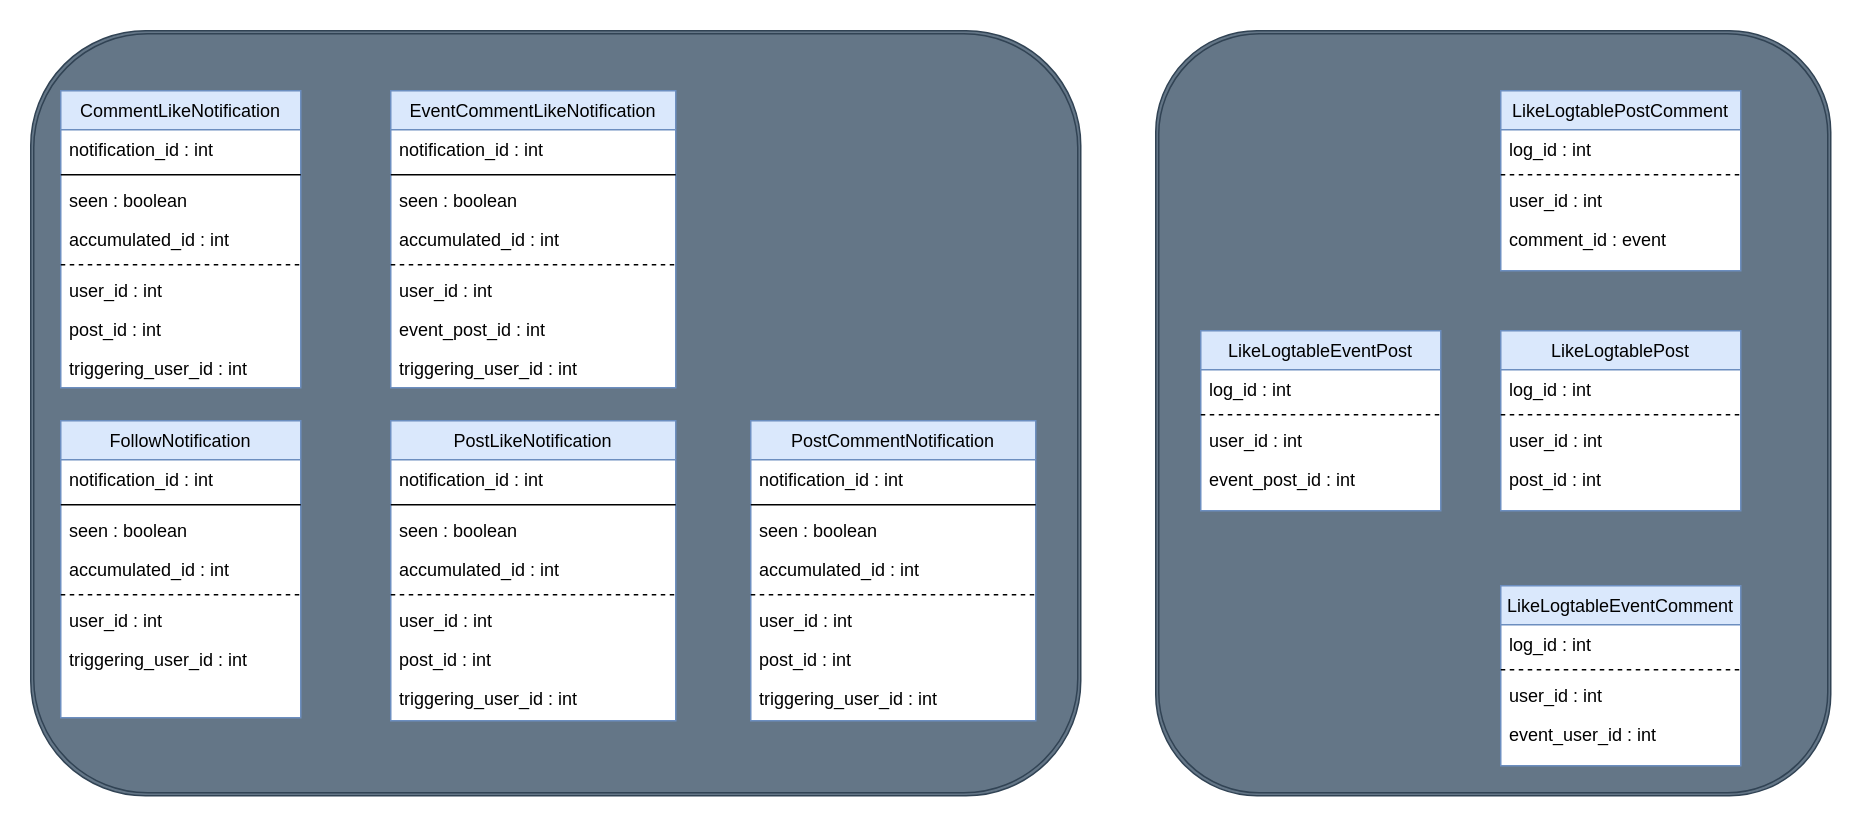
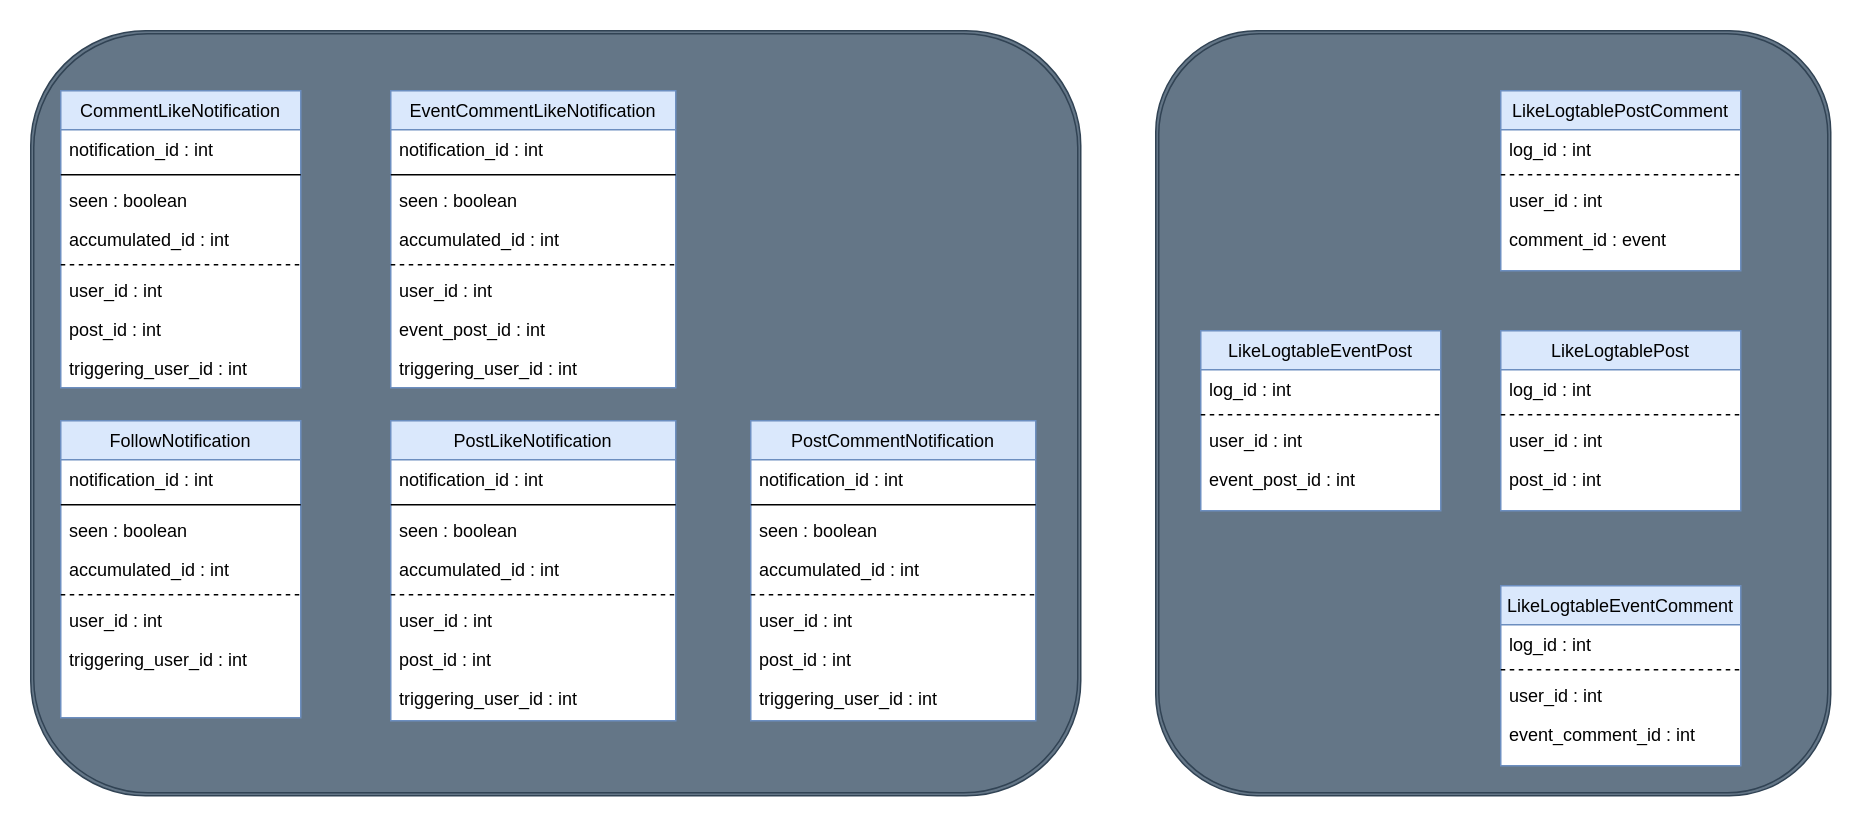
  <mxCell id="0" />
  <mxCell id="1" parent="0" />
  <mxCell id="2" value="" style="shape=ext;double=1;rounded=1;whiteSpace=wrap;html=1;fillColor=#647687;strokeColor=#314354;fontColor=#ffffff;" vertex="1" parent="1"><mxGeometry y="20" width="700" height="510" as="geometry" x="20" /></mxCell>
  <mxCell id="3" value="CommentLikeNotification" style="swimlane;fontStyle=0;align=center;verticalAlign=top;childLayout=stackLayout;horizontal=1;startSize=26;horizontalStack=0;resizeParent=1;resizeLast=0;collapsible=1;marginBottom=0;rounded=0;shadow=0;strokeWidth=1;fillColor=#dae8fc;strokeColor=#6c8ebf;swimlaneFillColor=default;" parent="1" vertex="1"><mxGeometry x="40" y="60" width="160" height="198" as="geometry"><mxRectangle x="130" y="380" width="160" height="26" as="alternateBounds" /></mxGeometry></mxCell>
  <mxCell id="4" value="notification_id : int" style="text;align=left;verticalAlign=top;spacingLeft=4;spacingRight=4;overflow=hidden;rotatable=0;points=[[0,0.5],[1,0.5]];portConstraint=eastwest;" parent="3" vertex="1"><mxGeometry y="26" width="160" height="26" as="geometry" /></mxCell>
  <mxCell id="5" value="" style="line;html=1;strokeWidth=1;align=left;verticalAlign=middle;spacingTop=-1;spacingLeft=3;spacingRight=3;rotatable=0;labelPosition=right;points=[];portConstraint=eastwest;" vertex="1" parent="3"><mxGeometry y="52" width="160" height="8" as="geometry" /></mxCell>
  <mxCell id="6" value="seen : boolean" style="text;align=left;verticalAlign=top;spacingLeft=4;spacingRight=4;overflow=hidden;rotatable=0;points=[[0,0.5],[1,0.5]];portConstraint=eastwest;rounded=0;shadow=0;html=0;" vertex="1" parent="3"><mxGeometry y="60" width="160" height="26" as="geometry" /></mxCell>
  <mxCell id="7" value="accumulated_id : int" style="text;align=left;verticalAlign=top;spacingLeft=4;spacingRight=4;overflow=hidden;rotatable=0;points=[[0,0.5],[1,0.5]];portConstraint=eastwest;rounded=0;shadow=0;html=0;" vertex="1" parent="3"><mxGeometry y="86" width="160" height="26" as="geometry" /></mxCell>
  <mxCell id="8" value="" style="line;html=1;strokeWidth=1;align=left;verticalAlign=middle;spacingTop=-1;spacingLeft=3;spacingRight=3;rotatable=0;labelPosition=right;points=[];portConstraint=eastwest;dashed=1;" parent="3" vertex="1"><mxGeometry y="112" width="160" height="8" as="geometry" /></mxCell>
  <mxCell id="9" value="user_id : int" style="text;align=left;verticalAlign=top;spacingLeft=4;spacingRight=4;overflow=hidden;rotatable=0;points=[[0,0.5],[1,0.5]];portConstraint=eastwest;rounded=0;shadow=0;html=0;" parent="3" vertex="1"><mxGeometry y="120" width="160" height="26" as="geometry" /></mxCell>
  <mxCell id="10" value="post_id : int" style="text;align=left;verticalAlign=top;spacingLeft=4;spacingRight=4;overflow=hidden;rotatable=0;points=[[0,0.5],[1,0.5]];portConstraint=eastwest;rounded=0;shadow=0;html=0;" vertex="1" parent="3"><mxGeometry y="146" width="160" height="26" as="geometry" /></mxCell>
  <mxCell id="11" value="triggering_user_id : int" style="text;align=left;verticalAlign=top;spacingLeft=4;spacingRight=4;overflow=hidden;rotatable=0;points=[[0,0.5],[1,0.5]];portConstraint=eastwest;rounded=0;shadow=0;html=0;" vertex="1" parent="3"><mxGeometry y="172" width="160" height="26" as="geometry" /></mxCell>
  <mxCell id="12" value="EventCommentLikeNotification" style="swimlane;fontStyle=0;align=center;verticalAlign=top;childLayout=stackLayout;horizontal=1;startSize=26;horizontalStack=0;resizeParent=1;resizeLast=0;collapsible=1;marginBottom=0;rounded=0;shadow=0;strokeWidth=1;fillColor=#dae8fc;strokeColor=#6c8ebf;swimlaneFillColor=default;" vertex="1" parent="1"><mxGeometry x="260" y="60" width="190" height="198" as="geometry"><mxRectangle x="130" y="380" width="160" height="26" as="alternateBounds" /></mxGeometry></mxCell>
  <mxCell id="13" value="notification_id : int" style="text;align=left;verticalAlign=top;spacingLeft=4;spacingRight=4;overflow=hidden;rotatable=0;points=[[0,0.5],[1,0.5]];portConstraint=eastwest;" vertex="1" parent="12"><mxGeometry y="26" width="190" height="26" as="geometry" /></mxCell>
  <mxCell id="14" value="" style="line;html=1;strokeWidth=1;align=left;verticalAlign=middle;spacingTop=-1;spacingLeft=3;spacingRight=3;rotatable=0;labelPosition=right;points=[];portConstraint=eastwest;" vertex="1" parent="12"><mxGeometry y="52" width="190" height="8" as="geometry" /></mxCell>
  <mxCell id="15" value="seen : boolean" style="text;align=left;verticalAlign=top;spacingLeft=4;spacingRight=4;overflow=hidden;rotatable=0;points=[[0,0.5],[1,0.5]];portConstraint=eastwest;rounded=0;shadow=0;html=0;" vertex="1" parent="12"><mxGeometry y="60" width="190" height="26" as="geometry" /></mxCell>
  <mxCell id="16" value="accumulated_id : int" style="text;align=left;verticalAlign=top;spacingLeft=4;spacingRight=4;overflow=hidden;rotatable=0;points=[[0,0.5],[1,0.5]];portConstraint=eastwest;rounded=0;shadow=0;html=0;" vertex="1" parent="12"><mxGeometry y="86" width="190" height="26" as="geometry" /></mxCell>
  <mxCell id="17" value="" style="line;html=1;strokeWidth=1;align=left;verticalAlign=middle;spacingTop=-1;spacingLeft=3;spacingRight=3;rotatable=0;labelPosition=right;points=[];portConstraint=eastwest;dashed=1;" vertex="1" parent="12"><mxGeometry y="112" width="190" height="8" as="geometry" /></mxCell>
  <mxCell id="18" value="user_id : int" style="text;align=left;verticalAlign=top;spacingLeft=4;spacingRight=4;overflow=hidden;rotatable=0;points=[[0,0.5],[1,0.5]];portConstraint=eastwest;rounded=0;shadow=0;html=0;" vertex="1" parent="12"><mxGeometry y="120" width="190" height="26" as="geometry" /></mxCell>
  <mxCell id="19" value="event_post_id : int" style="text;align=left;verticalAlign=top;spacingLeft=4;spacingRight=4;overflow=hidden;rotatable=0;points=[[0,0.5],[1,0.5]];portConstraint=eastwest;rounded=0;shadow=0;html=0;" vertex="1" parent="12"><mxGeometry y="146" width="190" height="26" as="geometry" /></mxCell>
  <mxCell id="20" value="triggering_user_id : int" style="text;align=left;verticalAlign=top;spacingLeft=4;spacingRight=4;overflow=hidden;rotatable=0;points=[[0,0.5],[1,0.5]];portConstraint=eastwest;rounded=0;shadow=0;html=0;" vertex="1" parent="12"><mxGeometry y="172" width="190" height="26" as="geometry" /></mxCell>
  <mxCell id="21" value="FollowNotification" style="swimlane;fontStyle=0;align=center;verticalAlign=top;childLayout=stackLayout;horizontal=1;startSize=26;horizontalStack=0;resizeParent=1;resizeLast=0;collapsible=1;marginBottom=0;rounded=0;shadow=0;strokeWidth=1;fillColor=#dae8fc;strokeColor=#6c8ebf;swimlaneFillColor=default;" vertex="1" parent="1"><mxGeometry x="40" y="280" width="160" height="198" as="geometry"><mxRectangle x="130" y="380" width="160" height="26" as="alternateBounds" /></mxGeometry></mxCell>
  <mxCell id="22" value="notification_id : int" style="text;align=left;verticalAlign=top;spacingLeft=4;spacingRight=4;overflow=hidden;rotatable=0;points=[[0,0.5],[1,0.5]];portConstraint=eastwest;" vertex="1" parent="21"><mxGeometry y="26" width="160" height="26" as="geometry" /></mxCell>
  <mxCell id="23" value="" style="line;html=1;strokeWidth=1;align=left;verticalAlign=middle;spacingTop=-1;spacingLeft=3;spacingRight=3;rotatable=0;labelPosition=right;points=[];portConstraint=eastwest;" vertex="1" parent="21"><mxGeometry y="52" width="160" height="8" as="geometry" /></mxCell>
  <mxCell id="24" value="seen : boolean" style="text;align=left;verticalAlign=top;spacingLeft=4;spacingRight=4;overflow=hidden;rotatable=0;points=[[0,0.5],[1,0.5]];portConstraint=eastwest;rounded=0;shadow=0;html=0;" vertex="1" parent="21"><mxGeometry y="60" width="160" height="26" as="geometry" /></mxCell>
  <mxCell id="25" value="accumulated_id : int" style="text;align=left;verticalAlign=top;spacingLeft=4;spacingRight=4;overflow=hidden;rotatable=0;points=[[0,0.5],[1,0.5]];portConstraint=eastwest;rounded=0;shadow=0;html=0;" vertex="1" parent="21"><mxGeometry y="86" width="160" height="26" as="geometry" /></mxCell>
  <mxCell id="26" value="" style="line;html=1;strokeWidth=1;align=left;verticalAlign=middle;spacingTop=-1;spacingLeft=3;spacingRight=3;rotatable=0;labelPosition=right;points=[];portConstraint=eastwest;dashed=1;" vertex="1" parent="21"><mxGeometry y="112" width="160" height="8" as="geometry" /></mxCell>
  <mxCell id="27" value="user_id : int" style="text;align=left;verticalAlign=top;spacingLeft=4;spacingRight=4;overflow=hidden;rotatable=0;points=[[0,0.5],[1,0.5]];portConstraint=eastwest;rounded=0;shadow=0;html=0;" vertex="1" parent="21"><mxGeometry y="120" width="160" height="26" as="geometry" /></mxCell>
  <mxCell id="28" value="triggering_user_id : int" style="text;align=left;verticalAlign=top;spacingLeft=4;spacingRight=4;overflow=hidden;rotatable=0;points=[[0,0.5],[1,0.5]];portConstraint=eastwest;rounded=0;shadow=0;html=0;" vertex="1" parent="21"><mxGeometry y="146" width="160" height="26" as="geometry" /></mxCell>
  <mxCell id="29" value="PostLikeNotification" style="swimlane;fontStyle=0;align=center;verticalAlign=top;childLayout=stackLayout;horizontal=1;startSize=26;horizontalStack=0;resizeParent=1;resizeLast=0;collapsible=1;marginBottom=0;rounded=0;shadow=0;strokeWidth=1;fillColor=#dae8fc;strokeColor=#6c8ebf;swimlaneFillColor=default;" vertex="1" parent="1"><mxGeometry x="260" y="280" width="190" height="200" as="geometry"><mxRectangle x="130" y="380" width="160" height="26" as="alternateBounds" /></mxGeometry></mxCell>
  <mxCell id="30" value="notification_id : int" style="text;align=left;verticalAlign=top;spacingLeft=4;spacingRight=4;overflow=hidden;rotatable=0;points=[[0,0.5],[1,0.5]];portConstraint=eastwest;" vertex="1" parent="29"><mxGeometry y="26" width="190" height="26" as="geometry" /></mxCell>
  <mxCell id="31" value="" style="line;html=1;strokeWidth=1;align=left;verticalAlign=middle;spacingTop=-1;spacingLeft=3;spacingRight=3;rotatable=0;labelPosition=right;points=[];portConstraint=eastwest;" vertex="1" parent="29"><mxGeometry y="52" width="190" height="8" as="geometry" /></mxCell>
  <mxCell id="32" value="seen : boolean" style="text;align=left;verticalAlign=top;spacingLeft=4;spacingRight=4;overflow=hidden;rotatable=0;points=[[0,0.5],[1,0.5]];portConstraint=eastwest;rounded=0;shadow=0;html=0;" vertex="1" parent="29"><mxGeometry y="60" width="190" height="26" as="geometry" /></mxCell>
  <mxCell id="33" value="accumulated_id : int" style="text;align=left;verticalAlign=top;spacingLeft=4;spacingRight=4;overflow=hidden;rotatable=0;points=[[0,0.5],[1,0.5]];portConstraint=eastwest;rounded=0;shadow=0;html=0;" vertex="1" parent="29"><mxGeometry y="86" width="190" height="26" as="geometry" /></mxCell>
  <mxCell id="34" value="" style="line;html=1;strokeWidth=1;align=left;verticalAlign=middle;spacingTop=-1;spacingLeft=3;spacingRight=3;rotatable=0;labelPosition=right;points=[];portConstraint=eastwest;dashed=1;" vertex="1" parent="29"><mxGeometry y="112" width="190" height="8" as="geometry" /></mxCell>
  <mxCell id="35" value="user_id : int" style="text;align=left;verticalAlign=top;spacingLeft=4;spacingRight=4;overflow=hidden;rotatable=0;points=[[0,0.5],[1,0.5]];portConstraint=eastwest;rounded=0;shadow=0;html=0;" vertex="1" parent="29"><mxGeometry y="120" width="190" height="26" as="geometry" /></mxCell>
  <mxCell id="36" value="post_id : int" style="text;align=left;verticalAlign=top;spacingLeft=4;spacingRight=4;overflow=hidden;rotatable=0;points=[[0,0.5],[1,0.5]];portConstraint=eastwest;rounded=0;shadow=0;html=0;" vertex="1" parent="29"><mxGeometry y="146" width="190" height="26" as="geometry" /></mxCell>
  <mxCell id="37" value="triggering_user_id : int" style="text;align=left;verticalAlign=top;spacingLeft=4;spacingRight=4;overflow=hidden;rotatable=0;points=[[0,0.5],[1,0.5]];portConstraint=eastwest;rounded=0;shadow=0;html=0;" vertex="1" parent="29"><mxGeometry y="172" width="190" height="26" as="geometry" /></mxCell>
  <mxCell id="38" value="PostCommentNotification" style="swimlane;fontStyle=0;align=center;verticalAlign=top;childLayout=stackLayout;horizontal=1;startSize=26;horizontalStack=0;resizeParent=1;resizeLast=0;collapsible=1;marginBottom=0;rounded=0;shadow=0;strokeWidth=1;fillColor=#dae8fc;strokeColor=#6c8ebf;swimlaneFillColor=default;" vertex="1" parent="1"><mxGeometry x="500" y="280" width="190" height="200" as="geometry"><mxRectangle x="130" y="380" width="160" height="26" as="alternateBounds" /></mxGeometry></mxCell>
  <mxCell id="39" value="notification_id : int" style="text;align=left;verticalAlign=top;spacingLeft=4;spacingRight=4;overflow=hidden;rotatable=0;points=[[0,0.5],[1,0.5]];portConstraint=eastwest;" vertex="1" parent="38"><mxGeometry y="26" width="190" height="26" as="geometry" /></mxCell>
  <mxCell id="40" value="" style="line;html=1;strokeWidth=1;align=left;verticalAlign=middle;spacingTop=-1;spacingLeft=3;spacingRight=3;rotatable=0;labelPosition=right;points=[];portConstraint=eastwest;" vertex="1" parent="38"><mxGeometry y="52" width="190" height="8" as="geometry" /></mxCell>
  <mxCell id="41" value="seen : boolean" style="text;align=left;verticalAlign=top;spacingLeft=4;spacingRight=4;overflow=hidden;rotatable=0;points=[[0,0.5],[1,0.5]];portConstraint=eastwest;rounded=0;shadow=0;html=0;" vertex="1" parent="38"><mxGeometry y="60" width="190" height="26" as="geometry" /></mxCell>
  <mxCell id="42" value="accumulated_id : int" style="text;align=left;verticalAlign=top;spacingLeft=4;spacingRight=4;overflow=hidden;rotatable=0;points=[[0,0.5],[1,0.5]];portConstraint=eastwest;rounded=0;shadow=0;html=0;" vertex="1" parent="38"><mxGeometry y="86" width="190" height="26" as="geometry" /></mxCell>
  <mxCell id="43" value="" style="line;html=1;strokeWidth=1;align=left;verticalAlign=middle;spacingTop=-1;spacingLeft=3;spacingRight=3;rotatable=0;labelPosition=right;points=[];portConstraint=eastwest;dashed=1;" vertex="1" parent="38"><mxGeometry y="112" width="190" height="8" as="geometry" /></mxCell>
  <mxCell id="44" value="user_id : int" style="text;align=left;verticalAlign=top;spacingLeft=4;spacingRight=4;overflow=hidden;rotatable=0;points=[[0,0.5],[1,0.5]];portConstraint=eastwest;rounded=0;shadow=0;html=0;" vertex="1" parent="38"><mxGeometry y="120" width="190" height="26" as="geometry" /></mxCell>
  <mxCell id="45" value="post_id : int" style="text;align=left;verticalAlign=top;spacingLeft=4;spacingRight=4;overflow=hidden;rotatable=0;points=[[0,0.5],[1,0.5]];portConstraint=eastwest;rounded=0;shadow=0;html=0;" vertex="1" parent="38"><mxGeometry y="146" width="190" height="26" as="geometry" /></mxCell>
  <mxCell id="46" value="triggering_user_id : int" style="text;align=left;verticalAlign=top;spacingLeft=4;spacingRight=4;overflow=hidden;rotatable=0;points=[[0,0.5],[1,0.5]];portConstraint=eastwest;rounded=0;shadow=0;html=0;" vertex="1" parent="38"><mxGeometry y="172" width="190" height="26" as="geometry" /></mxCell>
  <mxCell id="47" value="" style="shape=ext;double=1;rounded=1;whiteSpace=wrap;html=1;fillColor=#647687;fontColor=#ffffff;strokeColor=#314354;" vertex="1" parent="1"><mxGeometry x="770" y="20" width="450" height="510" as="geometry" /></mxCell>
  <mxCell id="48" value="LikeLogtablePostComment" style="swimlane;fontStyle=0;align=center;verticalAlign=top;childLayout=stackLayout;horizontal=1;startSize=26;horizontalStack=0;resizeParent=1;resizeLast=0;collapsible=1;marginBottom=0;rounded=0;shadow=0;strokeWidth=1;fillColor=#dae8fc;strokeColor=#6c8ebf;swimlaneFillColor=default;" vertex="1" parent="1"><mxGeometry x="1000" y="60" width="160" height="120" as="geometry"><mxRectangle x="130" y="380" width="160" height="26" as="alternateBounds" /></mxGeometry></mxCell>
  <mxCell id="49" value="log_id : int" style="text;align=left;verticalAlign=top;spacingLeft=4;spacingRight=4;overflow=hidden;rotatable=0;points=[[0,0.5],[1,0.5]];portConstraint=eastwest;" vertex="1" parent="48"><mxGeometry y="26" width="160" height="26" as="geometry" /></mxCell>
  <mxCell id="50" value="" style="line;html=1;strokeWidth=1;align=left;verticalAlign=middle;spacingTop=-1;spacingLeft=3;spacingRight=3;rotatable=0;labelPosition=right;points=[];portConstraint=eastwest;dashed=1;" vertex="1" parent="48"><mxGeometry y="52" width="160" height="8" as="geometry" /></mxCell>
  <mxCell id="51" value="user_id : int" style="text;align=left;verticalAlign=top;spacingLeft=4;spacingRight=4;overflow=hidden;rotatable=0;points=[[0,0.5],[1,0.5]];portConstraint=eastwest;rounded=0;shadow=0;html=0;" vertex="1" parent="48"><mxGeometry y="60" width="160" height="26" as="geometry" /></mxCell>
  <mxCell id="52" value="comment_id : event" style="text;align=left;verticalAlign=top;spacingLeft=4;spacingRight=4;overflow=hidden;rotatable=0;points=[[0,0.5],[1,0.5]];portConstraint=eastwest;rounded=0;shadow=0;html=0;" vertex="1" parent="48"><mxGeometry y="86" width="160" height="26" as="geometry" /></mxCell>
  <mxCell id="53" value="LikeLogtableEventPost" style="swimlane;fontStyle=0;align=center;verticalAlign=top;childLayout=stackLayout;horizontal=1;startSize=26;horizontalStack=0;resizeParent=1;resizeLast=0;collapsible=1;marginBottom=0;rounded=0;shadow=0;strokeWidth=1;fillColor=#dae8fc;strokeColor=#6c8ebf;swimlaneFillColor=default;" vertex="1" parent="1"><mxGeometry x="800" y="220" width="160" height="120" as="geometry"><mxRectangle x="130" y="380" width="160" height="26" as="alternateBounds" /></mxGeometry></mxCell>
  <mxCell id="54" value="log_id : int" style="text;align=left;verticalAlign=top;spacingLeft=4;spacingRight=4;overflow=hidden;rotatable=0;points=[[0,0.5],[1,0.5]];portConstraint=eastwest;" vertex="1" parent="53"><mxGeometry y="26" width="160" height="26" as="geometry" /></mxCell>
  <mxCell id="55" value="" style="line;html=1;strokeWidth=1;align=left;verticalAlign=middle;spacingTop=-1;spacingLeft=3;spacingRight=3;rotatable=0;labelPosition=right;points=[];portConstraint=eastwest;dashed=1;" vertex="1" parent="53"><mxGeometry y="52" width="160" height="8" as="geometry" /></mxCell>
  <mxCell id="56" value="user_id : int" style="text;align=left;verticalAlign=top;spacingLeft=4;spacingRight=4;overflow=hidden;rotatable=0;points=[[0,0.5],[1,0.5]];portConstraint=eastwest;rounded=0;shadow=0;html=0;" vertex="1" parent="53"><mxGeometry y="60" width="160" height="26" as="geometry" /></mxCell>
  <mxCell id="57" value="event_post_id : int" style="text;align=left;verticalAlign=top;spacingLeft=4;spacingRight=4;overflow=hidden;rotatable=0;points=[[0,0.5],[1,0.5]];portConstraint=eastwest;rounded=0;shadow=0;html=0;" vertex="1" parent="53"><mxGeometry y="86" width="160" height="26" as="geometry" /></mxCell>
  <mxCell id="58" value="LikeLogtableEventComment" style="swimlane;fontStyle=0;align=center;verticalAlign=top;childLayout=stackLayout;horizontal=1;startSize=26;horizontalStack=0;resizeParent=1;resizeLast=0;collapsible=1;marginBottom=0;rounded=0;shadow=0;strokeWidth=1;fillColor=#dae8fc;strokeColor=#6c8ebf;swimlaneFillColor=default;" vertex="1" parent="1"><mxGeometry x="1000" y="390" width="160" height="120" as="geometry"><mxRectangle x="130" y="380" width="160" height="26" as="alternateBounds" /></mxGeometry></mxCell>
  <mxCell id="59" value="log_id : int" style="text;align=left;verticalAlign=top;spacingLeft=4;spacingRight=4;overflow=hidden;rotatable=0;points=[[0,0.5],[1,0.5]];portConstraint=eastwest;" vertex="1" parent="58"><mxGeometry y="26" width="160" height="26" as="geometry" /></mxCell>
  <mxCell id="60" value="" style="line;html=1;strokeWidth=1;align=left;verticalAlign=middle;spacingTop=-1;spacingLeft=3;spacingRight=3;rotatable=0;labelPosition=right;points=[];portConstraint=eastwest;dashed=1;" vertex="1" parent="58"><mxGeometry y="52" width="160" height="8" as="geometry" /></mxCell>
  <mxCell id="61" value="user_id : int" style="text;align=left;verticalAlign=top;spacingLeft=4;spacingRight=4;overflow=hidden;rotatable=0;points=[[0,0.5],[1,0.5]];portConstraint=eastwest;rounded=0;shadow=0;html=0;" vertex="1" parent="58"><mxGeometry y="60" width="160" height="26" as="geometry" /></mxCell>
- <mxCell id="62" value="event_user_id : int" style="text;align=left;verticalAlign=top;spacingLeft=4;spacingRight=4;overflow=hidden;rotatable=0;points=[[0,0.5],[1,0.5]];portConstraint=eastwest;rounded=0;shadow=0;html=0;" vertex="1" parent="58"><mxGeometry y="86" width="160" height="26" as="geometry" /></mxCell>
+ <mxCell id="62" value="event_comment_id : int" style="text;align=left;verticalAlign=top;spacingLeft=4;spacingRight=4;overflow=hidden;rotatable=0;points=[[0,0.5],[1,0.5]];portConstraint=eastwest;rounded=0;shadow=0;html=0;" vertex="1" parent="58"><mxGeometry y="86" width="160" height="26" as="geometry" /></mxCell>
  <mxCell id="63" value="LikeLogtablePost" style="swimlane;fontStyle=0;align=center;verticalAlign=top;childLayout=stackLayout;horizontal=1;startSize=26;horizontalStack=0;resizeParent=1;resizeLast=0;collapsible=1;marginBottom=0;rounded=0;shadow=0;strokeWidth=1;fillColor=#dae8fc;strokeColor=#6c8ebf;swimlaneFillColor=default;" vertex="1" parent="1"><mxGeometry x="1000" y="220" width="160" height="120" as="geometry"><mxRectangle x="130" y="380" width="160" height="26" as="alternateBounds" /></mxGeometry></mxCell>
  <mxCell id="64" value="log_id : int" style="text;align=left;verticalAlign=top;spacingLeft=4;spacingRight=4;overflow=hidden;rotatable=0;points=[[0,0.5],[1,0.5]];portConstraint=eastwest;" vertex="1" parent="63"><mxGeometry y="26" width="160" height="26" as="geometry" /></mxCell>
  <mxCell id="65" value="" style="line;html=1;strokeWidth=1;align=left;verticalAlign=middle;spacingTop=-1;spacingLeft=3;spacingRight=3;rotatable=0;labelPosition=right;points=[];portConstraint=eastwest;dashed=1;" vertex="1" parent="63"><mxGeometry y="52" width="160" height="8" as="geometry" /></mxCell>
  <mxCell id="66" value="user_id : int" style="text;align=left;verticalAlign=top;spacingLeft=4;spacingRight=4;overflow=hidden;rotatable=0;points=[[0,0.5],[1,0.5]];portConstraint=eastwest;rounded=0;shadow=0;html=0;" vertex="1" parent="63"><mxGeometry y="60" width="160" height="26" as="geometry" /></mxCell>
  <mxCell id="67" value="post_id : int" style="text;align=left;verticalAlign=top;spacingLeft=4;spacingRight=4;overflow=hidden;rotatable=0;points=[[0,0.5],[1,0.5]];portConstraint=eastwest;rounded=0;shadow=0;html=0;" vertex="1" parent="63"><mxGeometry y="86" width="160" height="26" as="geometry" /></mxCell>
